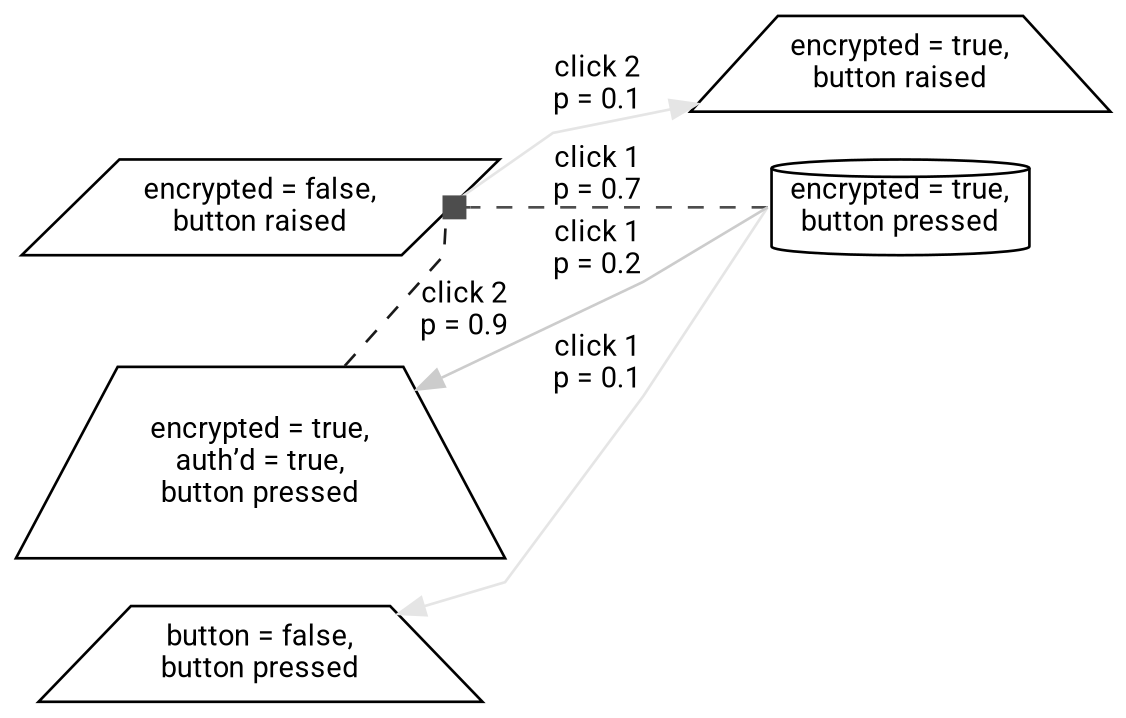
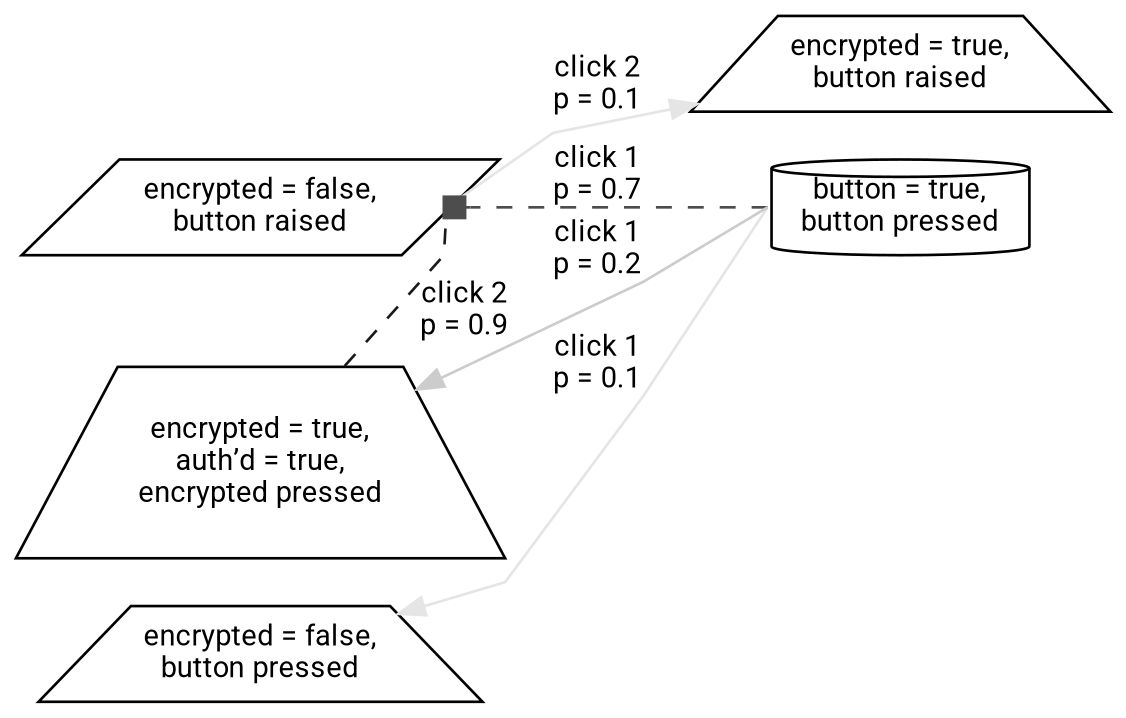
  digraph {
    rankdir=LR
    splines=polyline
    node [fontname=Roboto fontsize=11 margin=0 shape=trapezium]
    edge [color=grey90 fontname=Roboto fontsize=11 tailport=w weight=1]
    n1 [label="encrypted = false,\nbutton raised" shape=parallelogram width=1.35]
-   n2 [label="button = false,\nbutton pressed" width=1.35]
-   n3 [label="encrypted = true,\nauth’d = true,\nbutton pressed" width=1.35]
-   n4 [label="encrypted = true,\nbutton pressed" shape=cylinder width=1.35]
+   n2 [label="encrypted = false,\nbutton pressed" width=1.35]
+   n3 [label="encrypted = true,\nauth’d = true,\nencrypted pressed" width=1.35]
+   n4 [label="button = true,\nbutton pressed" shape=cylinder width=1.35]
    n5 [label="encrypted = true,\nbutton raised" width=1.35]
    subgraph sub_1 {
      rank=same
      n1
      n2
      n3
    }
    subgraph sub_2 {
      rank=same
      n4
      n5
    }
    n1 -> n3 [arrowhead=diamond color=grey10 label="click 2\np = 0.9" style=dashed tailport=e weight=9]
    n1 -> n5 [label="click 2\np = 0.1" tailport=e]
    n4 -> n1 [arrowhead=box color=grey30 label="click 1\np = 0.7" style=dashed weight=7]
    n4 -> n2 [label="click 1\np = 0.1"]
    n4 -> n3 [color=grey80 label="click 1\np = 0.2" weight=2]
  }
